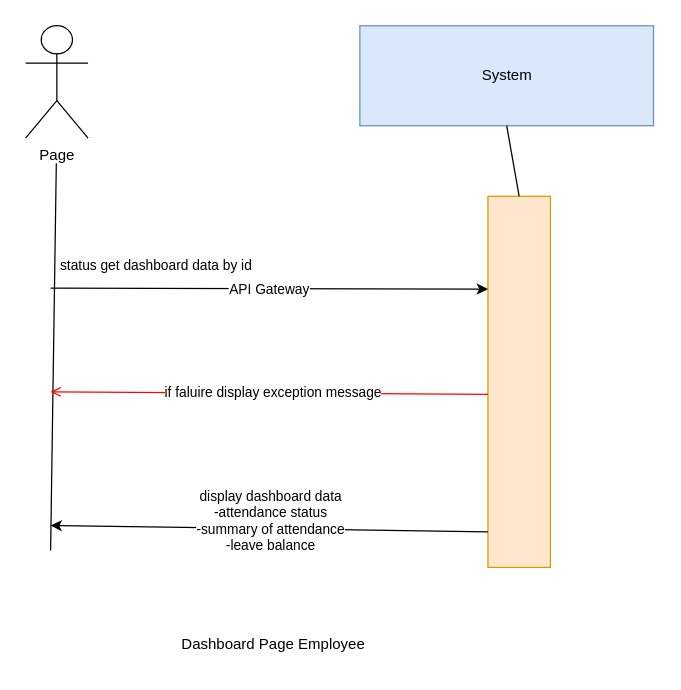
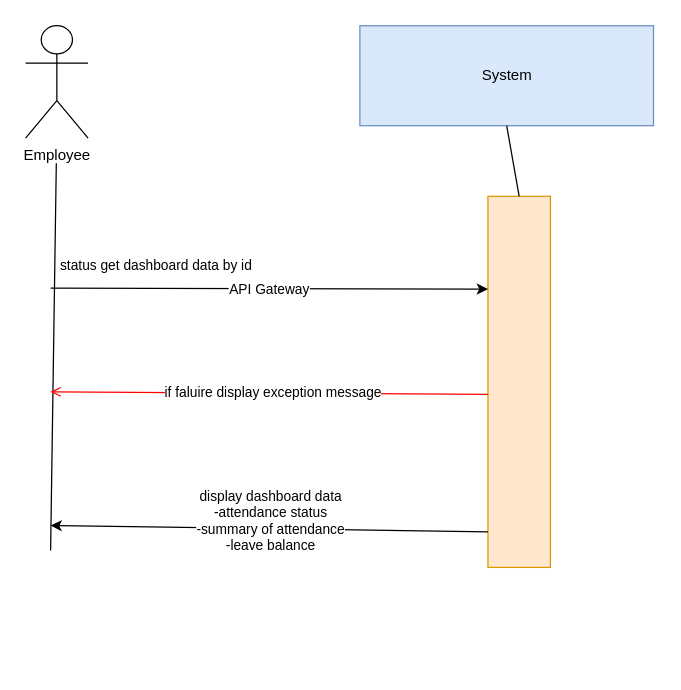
  <mxCell id="0" />
  <mxCell id="1" parent="0" />
  <mxCell id="2" value="System" style="rounded=0;whiteSpace=wrap;html=1;fillColor=#dae8fc;strokeColor=#6c8ebf;" parent="1" vertex="1"><mxGeometry x="287.5" y="20" width="235" height="80" as="geometry" /></mxCell>
  <mxCell id="3" value="" style="rounded=0;whiteSpace=wrap;html=1;fillColor=#ffe6cc;strokeColor=#d79b00;" parent="1" vertex="1"><mxGeometry x="390" y="156.5" width="50" height="297" as="geometry" /></mxCell>
  <mxCell id="4" value="" style="endArrow=none;html=1;rounded=0;entryX=0.5;entryY=1;entryDx=0;entryDy=0;exitX=0.5;exitY=0;exitDx=0;exitDy=0;" parent="1" source="3" target="2" edge="1"><mxGeometry width="50" height="50" relative="1" as="geometry"><mxPoint x="249" y="500" as="sourcePoint" /><mxPoint x="299" y="450" as="targetPoint" /></mxGeometry></mxCell>
  <mxCell id="5" value="" style="endArrow=classic;html=1;rounded=0;entryX=0;entryY=0.25;entryDx=0;entryDy=0;" parent="1" target="3" edge="1"><mxGeometry relative="1" as="geometry"><mxPoint x="40" y="230" as="sourcePoint" /><mxPoint x="330" y="134.944" as="targetPoint" /><Array as="points" /></mxGeometry></mxCell>
  <mxCell id="6" value="API Gateway" style="edgeLabel;resizable=0;html=1;;align=center;verticalAlign=middle;" parent="5" connectable="0" vertex="1"><mxGeometry relative="1" as="geometry" /></mxCell>
  <mxCell id="7" value="" style="endArrow=none;html=1;rounded=0;entryX=0.462;entryY=1;entryDx=0;entryDy=0;entryPerimeter=0;" parent="1" edge="1"><mxGeometry width="50" height="50" relative="1" as="geometry"><mxPoint x="40" y="440" as="sourcePoint" /><mxPoint x="44.57" y="130" as="targetPoint" /></mxGeometry></mxCell>
- <mxCell id="8" value="Page" style="shape=umlActor;verticalLabelPosition=bottom;verticalAlign=top;html=1;outlineConnect=0;" parent="1" vertex="1"><mxGeometry x="20" y="20" width="50" height="90" as="geometry" /></mxCell>
- <mxCell id="9" value="Dashboard Page Employee" style="text;html=1;align=center;verticalAlign=middle;resizable=0;points=[];autosize=1;strokeColor=none;fillColor=none;" parent="1" vertex="1"><mxGeometry x="132.5" y="500" width="170" height="30" as="geometry" /></mxCell>
+ <mxCell id="8" value="Employee" style="shape=umlActor;verticalLabelPosition=bottom;verticalAlign=top;html=1;outlineConnect=0;" parent="1" vertex="1"><mxGeometry x="20" y="20" width="50" height="90" as="geometry" /></mxCell>
  <mxCell id="10" value="" style="endArrow=classic;html=1;rounded=0;" parent="1" edge="1"><mxGeometry relative="1" as="geometry"><mxPoint x="390" y="425" as="sourcePoint" /><mxPoint x="40" y="420" as="targetPoint" /><Array as="points" /></mxGeometry></mxCell>
  <mxCell id="11" value="display dashboard data&lt;div style=&quot;scrollbar-color: light-dark(#e2e2e2, #4b4b4b)&lt;br/&gt;&#09;&#09;&#09;&#09;&#09;light-dark(#fbfbfb, var(--dark-panel-color));&quot;&gt;-attendance status&lt;/div&gt;&lt;div style=&quot;scrollbar-color: light-dark(#e2e2e2, #4b4b4b)&lt;br/&gt;&#09;&#09;&#09;&#09;&#09;light-dark(#fbfbfb, var(--dark-panel-color));&quot;&gt;-summary of attendance&lt;/div&gt;&lt;div&gt;-leave balance&lt;/div&gt;&lt;div&gt;&lt;br&gt;&lt;/div&gt;" style="edgeLabel;resizable=0;html=1;;align=center;verticalAlign=middle;" parent="10" connectable="0" vertex="1"><mxGeometry relative="1" as="geometry" /></mxCell>
  <mxCell id="12" value="status get dashboard data by id" style="edgeLabel;resizable=0;html=1;;align=left;verticalAlign=bottom;" parent="1" connectable="0" vertex="1"><mxGeometry x="46" y="220" as="geometry" /></mxCell>
  <mxCell id="13" value="" style="endArrow=open;strokeColor=#FF0000;endFill=1;rounded=0;exitX=0;exitY=0.382;exitDx=0;exitDy=0;exitPerimeter=0;" parent="1" edge="1"><mxGeometry relative="1" as="geometry"><mxPoint x="390" y="314.954" as="sourcePoint" /><mxPoint x="40" y="313" as="targetPoint" /><Array as="points" /></mxGeometry></mxCell>
  <mxCell id="14" value="if faluire display&amp;nbsp;exception message" style="edgeLabel;html=1;align=center;verticalAlign=middle;resizable=0;points=[];" parent="13" vertex="1" connectable="0"><mxGeometry x="-0.007" relative="1" as="geometry"><mxPoint x="1" as="offset" /></mxGeometry></mxCell>
